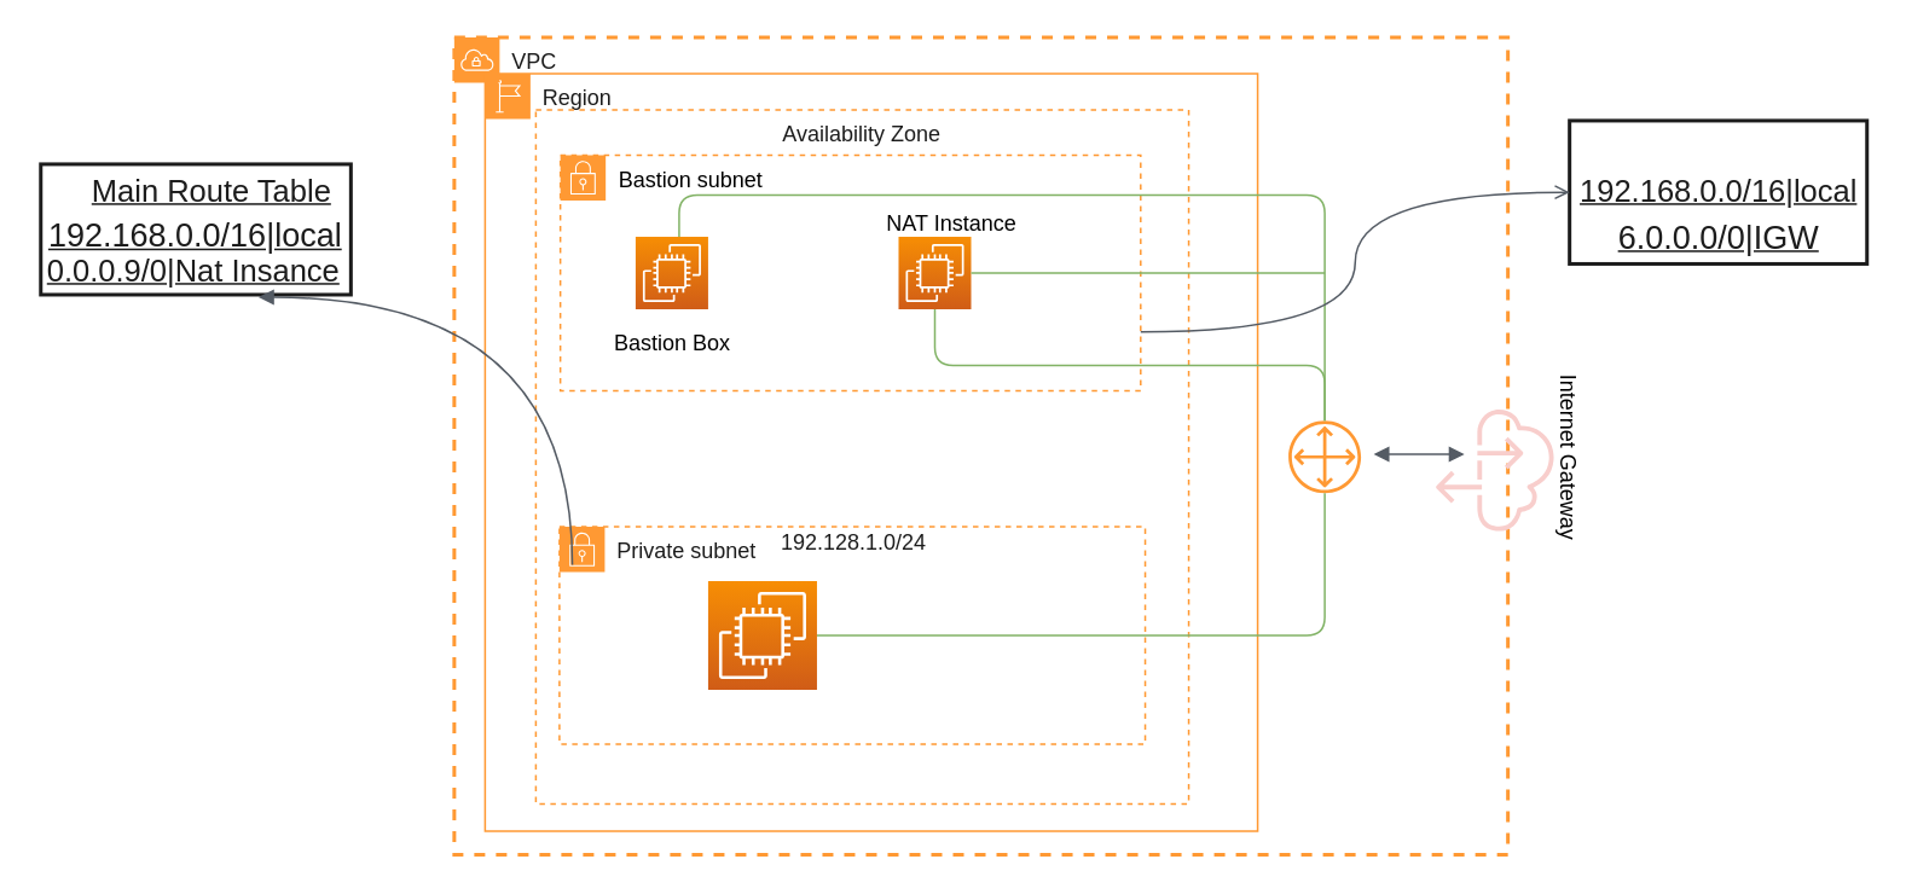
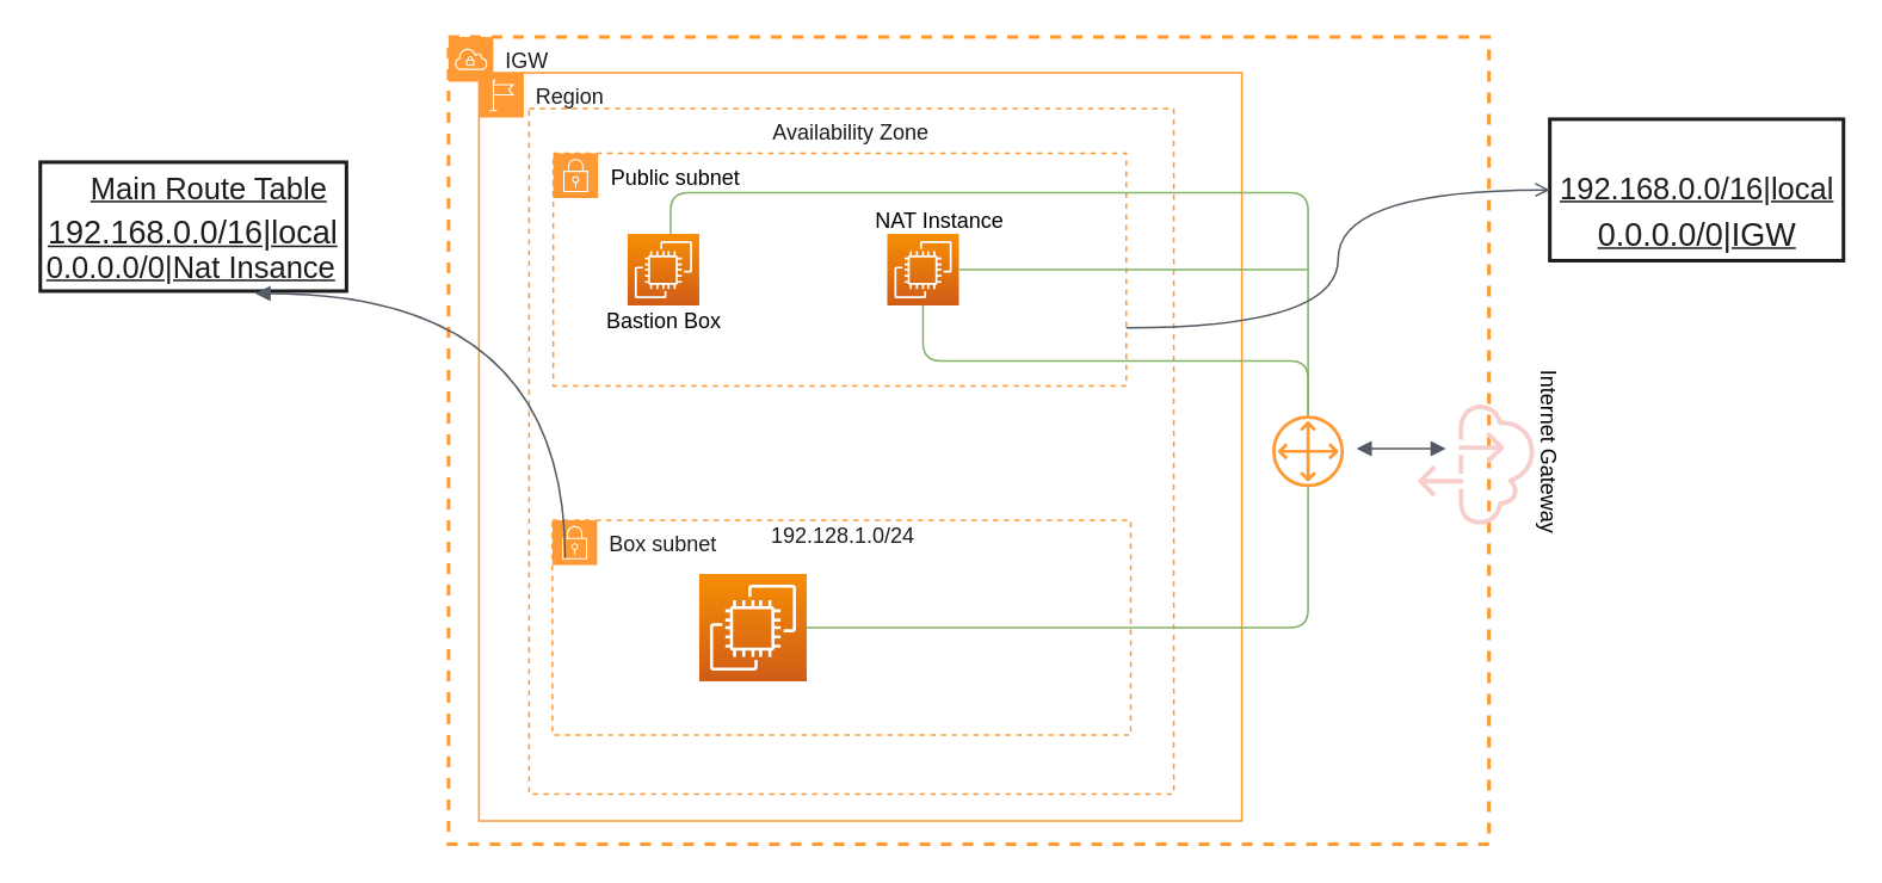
  <mxCell id="0" />
  <mxCell id="1" parent="0" />
- <mxCell id="2" value="VPC" style="points=[[0,0],[0.25,0],[0.5,0],[0.75,0],[1,0],[1,0.25],[1,0.5],[1,0.75],[1,1],[0.75,1],[0.5,1],[0.25,1],[0,1],[0,0.75],[0,0.5],[0,0.25]];outlineConnect=0;gradientColor=none;html=1;whiteSpace=wrap;fontSize=12;fontStyle=0;shape=mxgraph.aws4.group;grIcon=mxgraph.aws4.group_vpc;strokeColor=#FF9933;fillColor=none;verticalAlign=top;align=left;spacingLeft=30;fontColor=#1C1C1C;dashed=1;strokeWidth=2;" parent="1" vertex="1"><mxGeometry x="250" y="20" width="581" height="451" as="geometry" /></mxCell>
+ <mxCell id="2" value="IGW" style="points=[[0,0],[0.25,0],[0.5,0],[0.75,0],[1,0],[1,0.25],[1,0.5],[1,0.75],[1,1],[0.75,1],[0.5,1],[0.25,1],[0,1],[0,0.75],[0,0.5],[0,0.25]];outlineConnect=0;gradientColor=none;html=1;whiteSpace=wrap;fontSize=12;fontStyle=0;shape=mxgraph.aws4.group;grIcon=mxgraph.aws4.group_vpc;strokeColor=#FF9933;fillColor=none;verticalAlign=top;align=left;spacingLeft=30;fontColor=#1C1C1C;dashed=1;strokeWidth=2;" parent="1" vertex="1"><mxGeometry x="250" y="20" width="581" height="451" as="geometry" /></mxCell>
  <mxCell id="3" value="Region" style="points=[[0,0],[0.25,0],[0.5,0],[0.75,0],[1,0],[1,0.25],[1,0.5],[1,0.75],[1,1],[0.75,1],[0.5,1],[0.25,1],[0,1],[0,0.75],[0,0.5],[0,0.25]];outlineConnect=0;gradientColor=none;html=1;whiteSpace=wrap;fontSize=12;fontStyle=0;shape=mxgraph.aws4.group;grIcon=mxgraph.aws4.group_region;strokeColor=#FF9933;fillColor=none;verticalAlign=top;align=left;spacingLeft=30;fontColor=#1C1C1C;dashed=0;" parent="1" vertex="1"><mxGeometry x="267" y="40" width="426" height="418" as="geometry" /></mxCell>
  <mxCell id="4" value="Availability Zone" style="fillColor=none;strokeColor=#FF9933;dashed=1;verticalAlign=top;fontStyle=0;fontColor=#1C1C1C;" parent="1" vertex="1"><mxGeometry x="295" y="60" width="360" height="383" as="geometry" /></mxCell>
- <mxCell id="5" value="Bastion subnet" style="points=[[0,0],[0.25,0],[0.5,0],[0.75,0],[1,0],[1,0.25],[1,0.5],[1,0.75],[1,1],[0.75,1],[0.5,1],[0.25,1],[0,1],[0,0.75],[0,0.5],[0,0.25]];outlineConnect=0;html=1;whiteSpace=wrap;fontSize=12;fontStyle=0;shape=mxgraph.aws4.group;grIcon=mxgraph.aws4.group_security_group;grStroke=1;strokeColor=#FF9933;fillColor=none;verticalAlign=top;align=left;spacingLeft=30;dashed=1;" parent="1" vertex="1"><mxGeometry x="308.5" y="85" width="320" height="130" as="geometry" /></mxCell>
+ <mxCell id="5" value="Public subnet" style="points=[[0,0],[0.25,0],[0.5,0],[0.75,0],[1,0],[1,0.25],[1,0.5],[1,0.75],[1,1],[0.75,1],[0.5,1],[0.25,1],[0,1],[0,0.75],[0,0.5],[0,0.25]];outlineConnect=0;html=1;whiteSpace=wrap;fontSize=12;fontStyle=0;shape=mxgraph.aws4.group;grIcon=mxgraph.aws4.group_security_group;grStroke=1;strokeColor=#FF9933;fillColor=none;verticalAlign=top;align=left;spacingLeft=30;dashed=1;" parent="1" vertex="1"><mxGeometry x="308.5" y="85" width="320" height="130" as="geometry" /></mxCell>
  <mxCell id="6" value="" style="outlineConnect=0;fontColor=#232F3E;gradientColor=none;fillColor=#FF9933;strokeColor=none;dashed=0;verticalLabelPosition=bottom;verticalAlign=top;align=center;html=1;fontSize=12;fontStyle=0;aspect=fixed;pointerEvents=1;shape=mxgraph.aws4.customer_gateway;" parent="1" vertex="1"><mxGeometry x="710" y="231.5" width="40" height="40" as="geometry" /></mxCell>
- <mxCell id="7" value="&lt;font color=&quot;#1C1C1C&quot;&gt;Private subnet&lt;/font&gt;" style="points=[[0,0],[0.25,0],[0.5,0],[0.75,0],[1,0],[1,0.25],[1,0.5],[1,0.75],[1,1],[0.75,1],[0.5,1],[0.25,1],[0,1],[0,0.75],[0,0.5],[0,0.25]];outlineConnect=0;gradientColor=none;html=1;whiteSpace=wrap;fontSize=12;fontStyle=0;shape=mxgraph.aws4.group;grIcon=mxgraph.aws4.group_security_group;grStroke=1;strokeColor=#FF9933;fillColor=none;verticalAlign=top;align=left;spacingLeft=30;fontColor=#147EBA;dashed=1;" parent="1" vertex="1"><mxGeometry x="308" y="290" width="323" height="120" as="geometry" /></mxCell>
+ <mxCell id="7" value="&lt;font color=&quot;#1C1C1C&quot;&gt;Box subnet&lt;/font&gt;" style="points=[[0,0],[0.25,0],[0.5,0],[0.75,0],[1,0],[1,0.25],[1,0.5],[1,0.75],[1,1],[0.75,1],[0.5,1],[0.25,1],[0,1],[0,0.75],[0,0.5],[0,0.25]];outlineConnect=0;gradientColor=none;html=1;whiteSpace=wrap;fontSize=12;fontStyle=0;shape=mxgraph.aws4.group;grIcon=mxgraph.aws4.group_security_group;grStroke=1;strokeColor=#FF9933;fillColor=none;verticalAlign=top;align=left;spacingLeft=30;fontColor=#147EBA;dashed=1;" parent="1" vertex="1"><mxGeometry x="308" y="290" width="323" height="120" as="geometry" /></mxCell>
  <mxCell id="8" value="" style="outlineConnect=0;fontColor=#232F3E;gradientColor=#F78E04;gradientDirection=north;fillColor=#D05C17;strokeColor=#ffffff;dashed=0;verticalLabelPosition=bottom;verticalAlign=top;align=center;html=1;fontSize=12;fontStyle=0;aspect=fixed;shape=mxgraph.aws4.resourceIcon;resIcon=mxgraph.aws4.ec2;" parent="1" vertex="1"><mxGeometry x="495" y="130" width="40" height="40" as="geometry" /></mxCell>
  <mxCell id="9" value="" style="outlineConnect=0;fontColor=#232F3E;gradientColor=#F78E04;gradientDirection=north;fillColor=#D05C17;strokeColor=#ffffff;dashed=0;verticalLabelPosition=bottom;verticalAlign=top;align=center;html=1;fontSize=12;fontStyle=0;aspect=fixed;shape=mxgraph.aws4.resourceIcon;resIcon=mxgraph.aws4.ec2;" parent="1" vertex="1"><mxGeometry x="390" y="320" width="60" height="60" as="geometry" /></mxCell>
  <mxCell id="10" value="" style="outlineConnect=0;fillColor=#f8cecc;strokeColor=#b85450;dashed=0;verticalLabelPosition=bottom;verticalAlign=top;align=center;html=1;fontSize=12;fontStyle=0;aspect=fixed;pointerEvents=1;shape=mxgraph.aws4.internet_alt2;rotation=90;direction=east;" parent="1" vertex="1"><mxGeometry x="790" y="225" width="68" height="68" as="geometry" /></mxCell>
  <mxCell id="11" value="Internet Gateway" style="text;html=1;resizable=0;autosize=1;align=center;verticalAlign=middle;points=[];fillColor=none;strokeColor=none;rounded=0;dashed=1;rotation=90;" parent="1" vertex="1"><mxGeometry x="810" y="241.5" width="110" height="20" as="geometry" /></mxCell>
  <mxCell id="12" value="" style="outlineConnect=0;fontColor=#232F3E;gradientColor=#F78E04;gradientDirection=north;fillColor=#D05C17;strokeColor=#ffffff;dashed=0;verticalLabelPosition=bottom;verticalAlign=top;align=center;html=1;fontSize=12;fontStyle=0;aspect=fixed;shape=mxgraph.aws4.resourceIcon;resIcon=mxgraph.aws4.ec2;" parent="1" vertex="1"><mxGeometry x="350" y="130" width="40" height="40" as="geometry" /></mxCell>
  <mxCell id="13" value="" style="html=1;endArrow=none;elbow=vertical;startArrow=none;endFill=0;strokeColor=#82b366;rounded=1;edgeStyle=orthogonalEdgeStyle;fillColor=#d5e8d4;" parent="1" source="9" target="6" edge="1"><mxGeometry width="100" relative="1" as="geometry"><mxPoint x="515" y="350" as="sourcePoint" /><mxPoint x="850" y="360" as="targetPoint" /></mxGeometry></mxCell>
  <mxCell id="14" value="" style="edgeStyle=orthogonalEdgeStyle;html=1;endArrow=none;elbow=vertical;startArrow=none;endFill=0;strokeColor=#82b366;rounded=1;fillColor=#d5e8d4;" parent="1" source="12" target="6" edge="1"><mxGeometry width="100" relative="1" as="geometry"><mxPoint x="374" y="120" as="sourcePoint" /><mxPoint x="650" as="targetPoint" y="150" /><Array as="points"><mxPoint x="374" y="107" /><mxPoint x="730" y="107" /></Array></mxGeometry></mxCell>
  <mxCell id="15" value="" style="html=1;endArrow=none;elbow=vertical;startArrow=none;startFill=0;strokeColor=#82b366;rounded=1;endFill=0;edgeStyle=elbowEdgeStyle;fillColor=#d5e8d4;" parent="1" source="8" target="6" edge="1"><mxGeometry width="100" relative="1" as="geometry"><mxPoint x="540" y="240" as="sourcePoint" /><mxPoint x="640" y="240" as="targetPoint" /></mxGeometry></mxCell>
  <mxCell id="16" value="" style="edgeStyle=orthogonalEdgeStyle;html=1;endArrow=none;elbow=vertical;startArrow=none;endFill=0;strokeColor=#82b366;rounded=1;fillColor=#d5e8d4;" parent="1" source="8" edge="1"><mxGeometry width="100" relative="1" as="geometry"><mxPoint x="550" as="sourcePoint" y="150" /><mxPoint x="730" as="targetPoint" y="150" /></mxGeometry></mxCell>
  <mxCell id="17" value="" style="edgeStyle=orthogonalEdgeStyle;html=1;endArrow=block;elbow=vertical;startArrow=block;startFill=1;endFill=1;strokeColor=#545B64;rounded=0;fontColor=#1C1C1C;" parent="1" edge="1"><mxGeometry width="100" relative="1" as="geometry"><mxPoint x="757" y="250" as="sourcePoint" /><mxPoint x="807" y="250" as="targetPoint" /></mxGeometry></mxCell>
  <mxCell id="18" value="192.128.1.0/24" style="text;html=1;resizable=0;autosize=1;align=center;verticalAlign=middle;points=[];fillColor=none;strokeColor=none;rounded=0;dashed=1;fontColor=#1C1C1C;" parent="1" vertex="1"><mxGeometry x="425" y="290" width="90" height="18" as="geometry" /></mxCell>
  <mxCell id="19" value="Main Route Table" style="text;html=1;resizable=0;autosize=1;align=center;verticalAlign=bottom;points=[];fillColor=none;strokeColor=none;rounded=0;dashed=1;fontColor=#1C1C1C;fontSize=17;fontStyle=4" parent="1" vertex="1"><mxGeometry x="44.5" y="93.5" width="142" height="24" as="geometry" /></mxCell>
  <mxCell id="20" value="192.168.0.0/16|local" style="text;html=1;resizable=0;autosize=1;align=center;verticalAlign=middle;points=[];fillColor=none;strokeColor=none;rounded=0;dashed=1;fontSize=18;fontColor=#1C1C1C;rotation=0;direction=west;fontStyle=4" parent="1" vertex="1"><mxGeometry x="20.5" y="116.5" width="172" height="26" as="geometry" /></mxCell>
- <mxCell id="21" value="0.0.0.9/0|Nat Insance" style="text;html=1;align=center;verticalAlign=middle;resizable=0;points=[];;autosize=1;fontSize=17;fontColor=#1C1C1C;fontStyle=4" parent="1" vertex="1"><mxGeometry x="20.5" y="138" width="171" height="24" as="geometry" /></mxCell>
- <mxCell id="22" value="6.0.0.0/0|IGW" style="text;html=1;align=center;verticalAlign=bottom;resizable=0;points=[];;autosize=1;fontSize=18;fontColor=#1C1C1C;fontStyle=4;spacing=2;spacingTop=1;spacingLeft=0;" parent="1" vertex="1"><mxGeometry x="884" y="114" width="125" height="31" as="geometry" /></mxCell>
+ <mxCell id="21" value="0.0.0.0/0|Nat Insance" style="text;html=1;align=center;verticalAlign=middle;resizable=0;points=[];;autosize=1;fontSize=17;fontColor=#1C1C1C;fontStyle=4" parent="1" vertex="1"><mxGeometry x="20.5" y="138" width="171" height="24" as="geometry" /></mxCell>
+ <mxCell id="22" value="0.0.0.0/0|IGW" style="text;html=1;align=center;verticalAlign=bottom;resizable=0;points=[];;autosize=1;fontSize=18;fontColor=#1C1C1C;fontStyle=4;spacing=2;spacingTop=1;spacingLeft=0;" parent="1" vertex="1"><mxGeometry x="884" y="114" width="125" height="31" as="geometry" /></mxCell>
  <mxCell id="23" value="192.168.0.0/16|local" style="text;html=1;align=center;verticalAlign=middle;resizable=0;points=[];;autosize=1;fontSize=17;fontColor=#1C1C1C;direction=south;fontStyle=4" parent="1" vertex="1"><mxGeometry x="865" y="93.5" width="163" height="24" as="geometry" /></mxCell>
  <mxCell id="24" value="" style="whiteSpace=wrap;html=1;strokeColor=#1C1C1C;strokeWidth=2;fillColor=none;fontSize=18;fontColor=#1C1C1C;" parent="1" vertex="1"><mxGeometry x="22" y="90" width="171" height="72" as="geometry" /></mxCell>
  <mxCell id="25" value="" style="whiteSpace=wrap;html=1;strokeColor=#1C1C1C;strokeWidth=2;fillColor=none;fontSize=18;fontColor=#1C1C1C;" parent="1" vertex="1"><mxGeometry x="865" y="66" width="164" height="79" as="geometry" /></mxCell>
  <mxCell id="26" value="" style="edgeStyle=orthogonalEdgeStyle;html=1;endArrow=none;elbow=vertical;startArrow=block;startFill=1;strokeColor=#545B64;rounded=0;fontSize=18;fontColor=#1C1C1C;exitX=0.702;exitY=1.019;exitDx=0;exitDy=0;exitPerimeter=0;curved=1;entryX=0.022;entryY=0.175;entryDx=0;entryDy=0;entryPerimeter=0;" parent="1" source="24" target="7" edge="1"><mxGeometry width="100" relative="1" as="geometry"><mxPoint x="208" y="357" as="sourcePoint" /><mxPoint x="308" y="357" as="targetPoint" /></mxGeometry></mxCell>
  <mxCell id="27" value="" style="edgeStyle=orthogonalEdgeStyle;html=1;endArrow=open;elbow=vertical;startArrow=none;endFill=0;strokeColor=#545B64;rounded=0;fontSize=18;fontColor=#1C1C1C;curved=1;exitX=1;exitY=0.75;exitDx=0;exitDy=0;" parent="1" source="5" target="25" edge="1"><mxGeometry width="100" relative="1" as="geometry"><mxPoint x="629" y="101" as="sourcePoint" /><mxPoint x="729" y="101" as="targetPoint" /></mxGeometry></mxCell>
- <mxCell id="28" value="Bastion Box" style="text;html=1;resizable=0;autosize=1;align=center;verticalAlign=middle;points=[];fillColor=none;strokeColor=none;rounded=0;" vertex="1" parent="1"><mxGeometry x="333" y="180" width="74" height="18" as="geometry" /></mxCell>
+ <mxCell id="28" value="Bastion Box" style="text;html=1;resizable=0;autosize=1;align=center;verticalAlign=middle;points=[];fillColor=none;strokeColor=none;rounded=0;" vertex="1" parent="1"><mxGeometry x="333" y="170" width="74" height="18" as="geometry" /></mxCell>
  <mxCell id="29" value="NAT Instance" style="text;html=1;resizable=0;autosize=1;align=center;verticalAlign=middle;points=[];fillColor=none;strokeColor=none;rounded=0;" vertex="1" parent="1"><mxGeometry x="482.5" y="114" width="82" height="18" as="geometry" /></mxCell>
